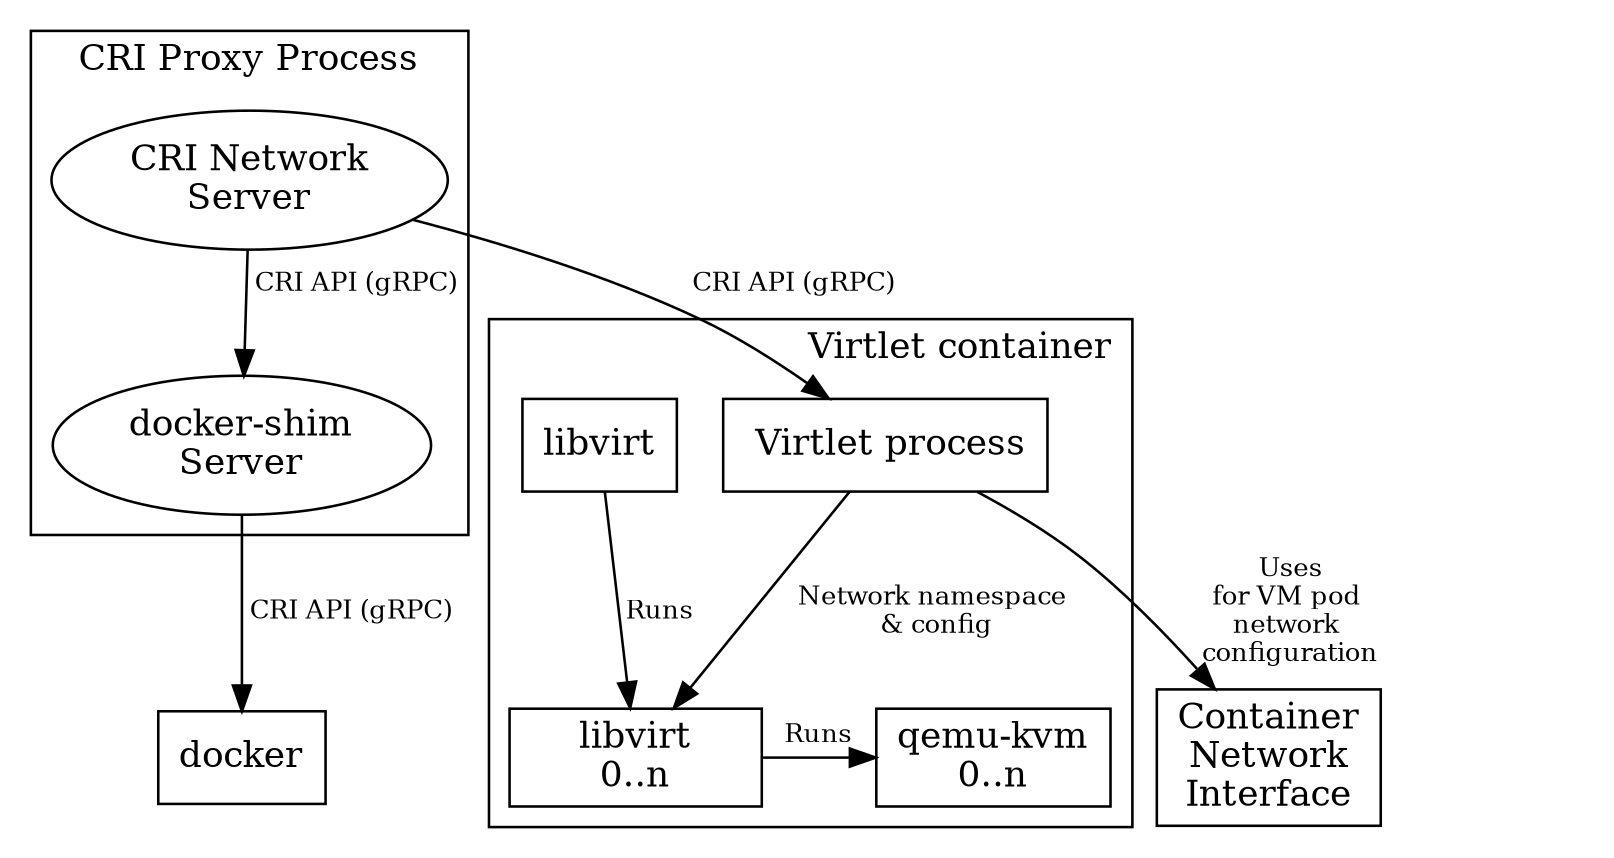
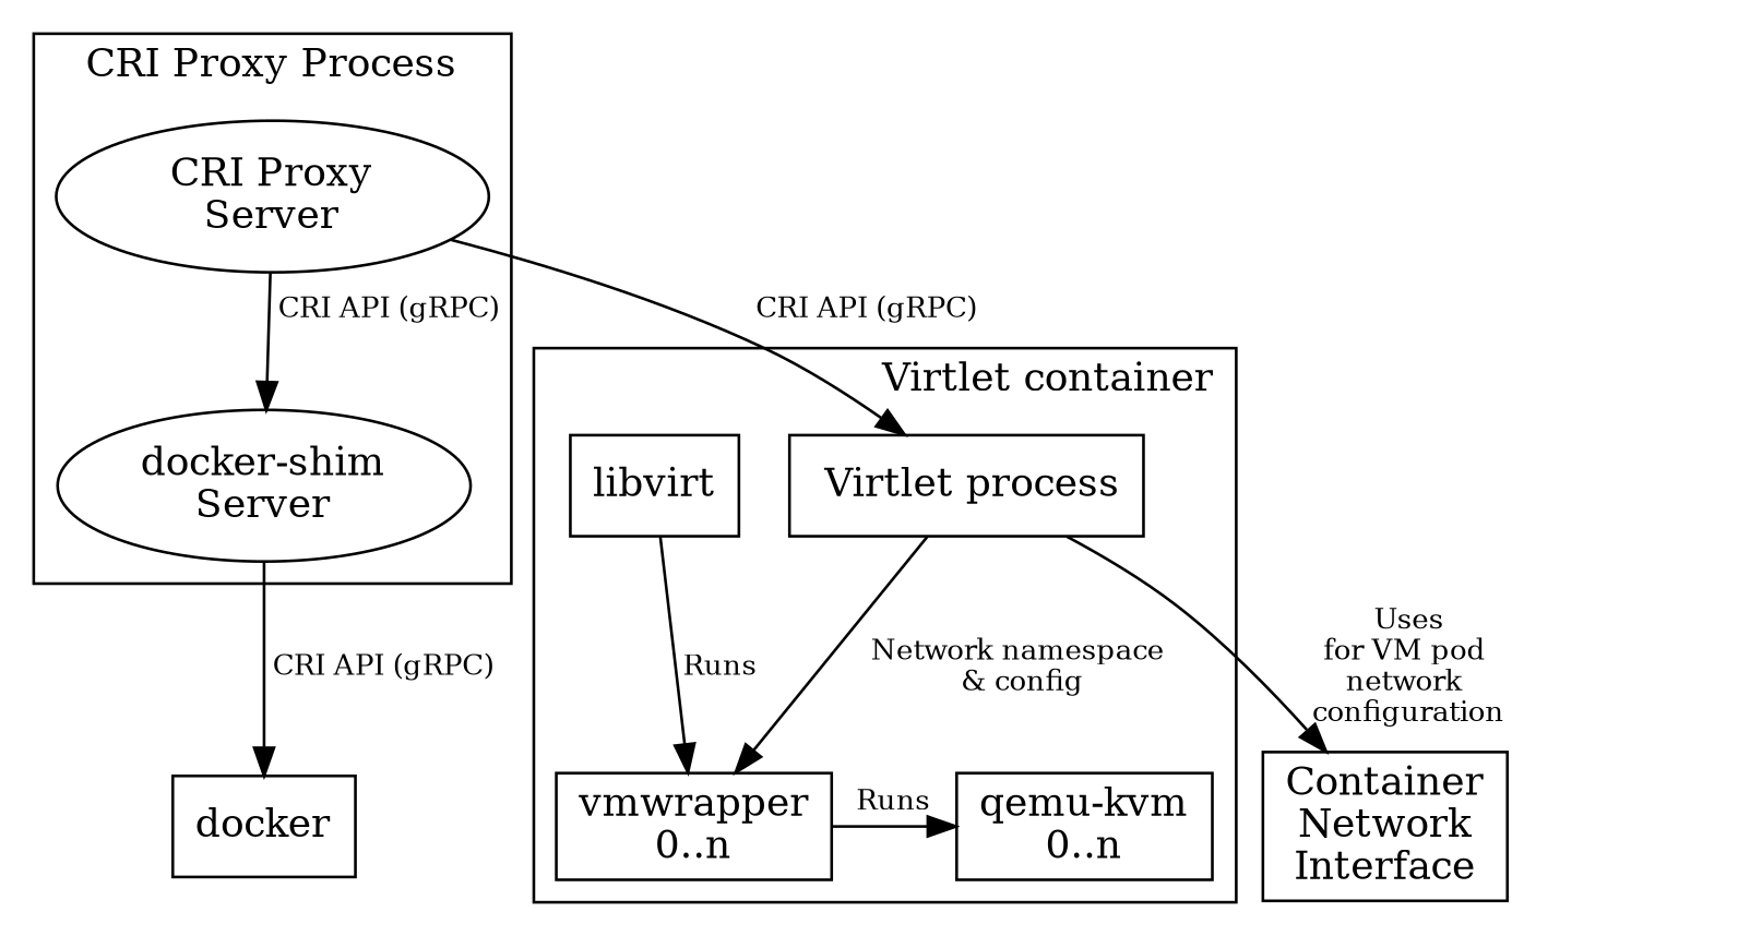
  digraph {
    compound=true
    ranksep=0.0001
    node [shape=rectangle]
    edge [fontsize=10]
-   n1 [label="CRI Network\nServer" shape=""]
+   n1 [label="CRI Proxy\nServer" shape=""]
    n2 [label="docker-shim\nServer" shape=""]
    n3 [label=" Virtlet process"]
    libvirt
-   n5 [label="libvirt\n0..n"]
+   n5 [label="vmwrapper\n0..n"]
    n6 [label="qemu-kvm\n0..n"]
    docker
    n8 [label="Container\nNetwork\nInterface"]
    subgraph cluster_1 {
      color=black
      label="CRI Proxy Process"
      n1
      n2
    }
    subgraph cluster_2 {
      label="Virtlet container"
      labeljust=r
      subgraph sub_3 {
        label="Virtlet container"
        labeljust=r
        rank=same
        n3
        libvirt
      }
      subgraph sub_4 {
        label="Virtlet container"
        labeljust=r
        rank=same
        n5
        n6
      }
    }
    n1 -> n2 [label=" CRI API (gRPC)  "]
    n1 -> n3 [label="     CRI API (gRPC)"]
    n2 -> docker [label=" CRI API (gRPC)"]
    n3 -> n5 [label="Network namespace\n & config"]
    n3 -> n8 [label=" Uses                             \nfor VM pod                             \nnetwork                             \n configuration                             "]
    libvirt -> n5 [label=Runs]
    n5 -> n6 [label=Runs shape=rectangle]
  }
